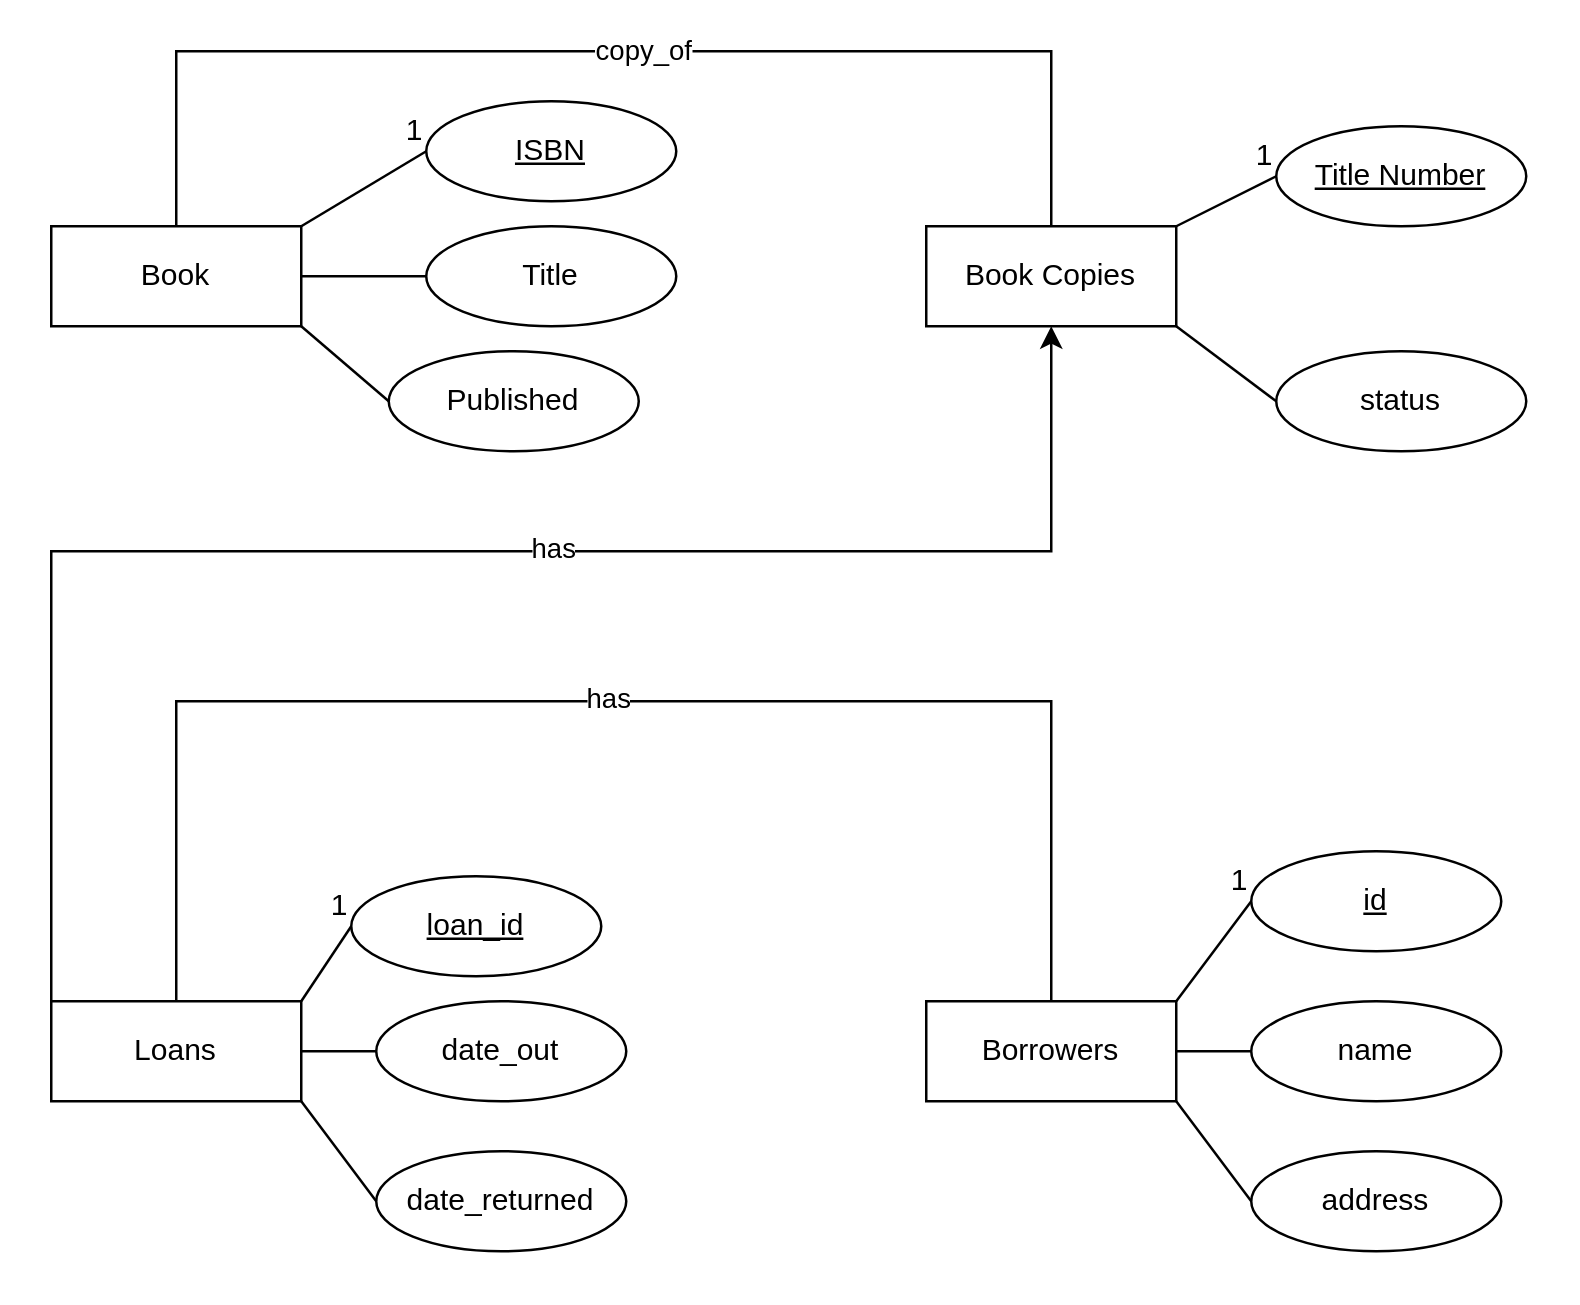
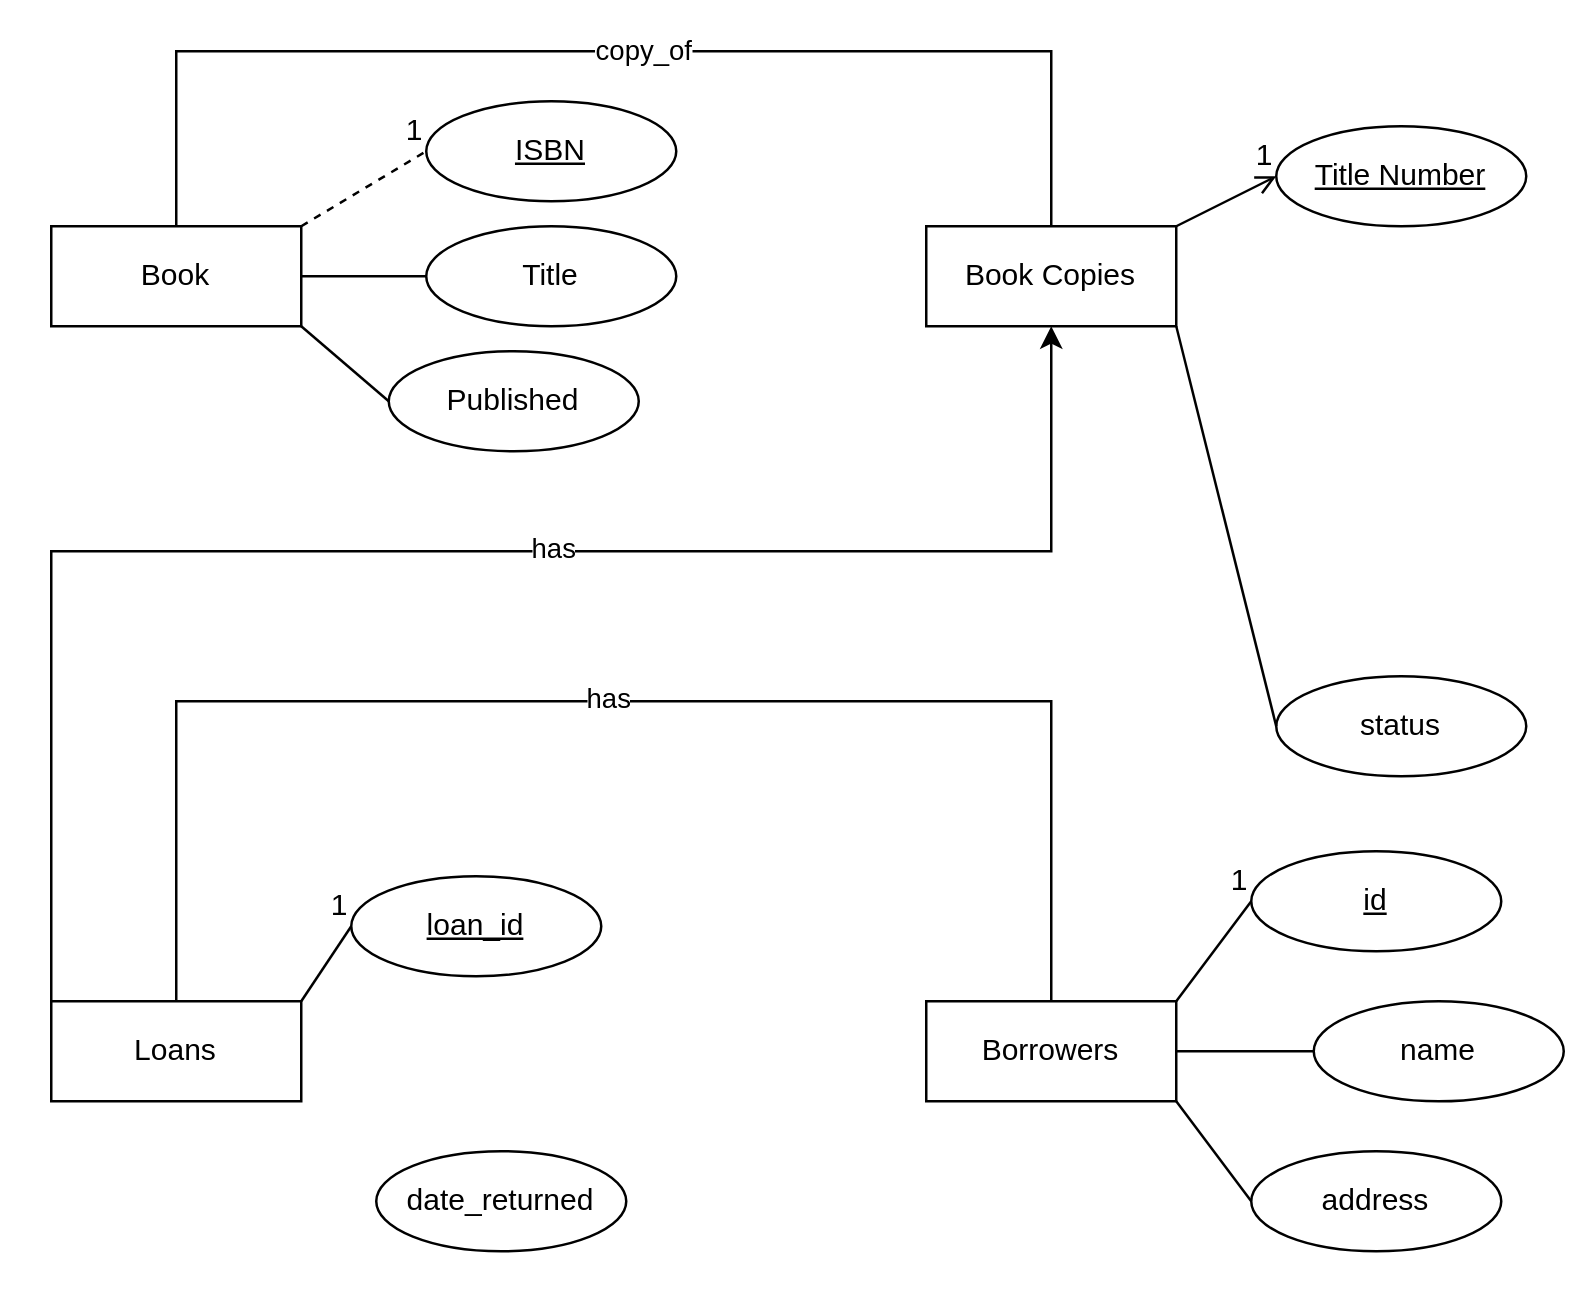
  <mxCell id="0" />
  <mxCell id="1" parent="0" />
  <mxCell id="2" value="id" style="ellipse;whiteSpace=wrap;html=1;align=center;fontStyle=4;" vertex="1" parent="1"><mxGeometry x="500" y="340" width="100" height="40" as="geometry" /></mxCell>
- <mxCell id="3" value="name" style="ellipse;whiteSpace=wrap;html=1;align=center;" vertex="1" parent="1"><mxGeometry x="500" y="400" width="100" height="40" as="geometry" /></mxCell>
+ <mxCell id="3" value="name" style="ellipse;whiteSpace=wrap;html=1;align=center;" vertex="1" parent="1"><mxGeometry x="525" y="400" width="100" height="40" as="geometry" /></mxCell>
  <mxCell id="4" value="address" style="ellipse;whiteSpace=wrap;html=1;align=center;" vertex="1" parent="1"><mxGeometry x="500" y="460" width="100" height="40" as="geometry" /></mxCell>
  <mxCell id="5" value="Borrowers" style="whiteSpace=wrap;html=1;align=center;" vertex="1" parent="1"><mxGeometry x="370" y="400" width="100" height="40" as="geometry" /></mxCell>
  <mxCell id="6" value="" style="endArrow=none;html=1;rounded=0;entryX=0;entryY=0.5;entryDx=0;entryDy=0;exitX=1;exitY=0;exitDx=0;exitDy=0;" edge="1" parent="1" source="5" target="2"><mxGeometry relative="1" as="geometry"><mxPoint x="290" y="280" as="sourcePoint" /><mxPoint x="450" y="280" as="targetPoint" /></mxGeometry></mxCell>
  <mxCell id="7" value="1" style="resizable=0;html=1;whiteSpace=wrap;align=right;verticalAlign=bottom;" connectable="0" vertex="1" parent="6"><mxGeometry x="1" relative="1" as="geometry" /></mxCell>
  <mxCell id="8" value="" style="endArrow=none;html=1;rounded=0;entryX=0;entryY=0.5;entryDx=0;entryDy=0;exitX=1;exitY=0.5;exitDx=0;exitDy=0;" edge="1" parent="1" source="5" target="3"><mxGeometry relative="1" as="geometry"><mxPoint x="290" y="280" as="sourcePoint" /><mxPoint x="450" y="280" as="targetPoint" /></mxGeometry></mxCell>
  <mxCell id="9" value="" style="endArrow=none;html=1;rounded=0;entryX=0;entryY=0.5;entryDx=0;entryDy=0;exitX=1;exitY=1;exitDx=0;exitDy=0;" edge="1" parent="1" source="5" target="4"><mxGeometry relative="1" as="geometry"><mxPoint x="290" y="280" as="sourcePoint" /><mxPoint x="450" y="280" as="targetPoint" /></mxGeometry></mxCell>
  <mxCell id="10" value="Loans" style="whiteSpace=wrap;html=1;align=center;" vertex="1" parent="1"><mxGeometry x="20" y="400" width="100" height="40" as="geometry" /></mxCell>
- <mxCell id="11" value="date_out" style="ellipse;whiteSpace=wrap;html=1;align=center;" vertex="1" parent="1"><mxGeometry x="150" y="400" width="100" height="40" as="geometry" /></mxCell>
  <mxCell id="12" value="date_returned" style="ellipse;whiteSpace=wrap;html=1;align=center;" vertex="1" parent="1"><mxGeometry x="150" y="460" width="100" height="40" as="geometry" /></mxCell>
  <mxCell id="13" value="loan_id" style="ellipse;whiteSpace=wrap;html=1;align=center;fontStyle=4;" vertex="1" parent="1"><mxGeometry x="140" y="350" width="100" height="40" as="geometry" /></mxCell>
  <mxCell id="14" value="" style="endArrow=none;html=1;rounded=0;exitX=1;exitY=0;exitDx=0;exitDy=0;entryX=0;entryY=0.5;entryDx=0;entryDy=0;" edge="1" parent="1" source="10" target="13"><mxGeometry relative="1" as="geometry"><mxPoint x="290" y="280" as="sourcePoint" /><mxPoint x="450" y="280" as="targetPoint" /></mxGeometry></mxCell>
  <mxCell id="15" value="1" style="resizable=0;html=1;whiteSpace=wrap;align=right;verticalAlign=bottom;" connectable="0" vertex="1" parent="14"><mxGeometry x="1" relative="1" as="geometry" /></mxCell>
- <mxCell id="16" value="" style="endArrow=none;html=1;rounded=0;exitX=1;exitY=0.5;exitDx=0;exitDy=0;entryX=0;entryY=0.5;entryDx=0;entryDy=0;" edge="1" parent="1" source="10" target="11"><mxGeometry relative="1" as="geometry"><mxPoint x="290" y="280" as="sourcePoint" /><mxPoint x="450" y="280" as="targetPoint" /></mxGeometry></mxCell>
- <mxCell id="17" value="" style="endArrow=none;html=1;rounded=0;exitX=1;exitY=1;exitDx=0;exitDy=0;entryX=0;entryY=0.5;entryDx=0;entryDy=0;" edge="1" parent="1" source="10" target="12"><mxGeometry relative="1" as="geometry"><mxPoint x="290" y="280" as="sourcePoint" /><mxPoint x="450" y="280" as="targetPoint" /></mxGeometry></mxCell>
  <mxCell id="18" value="" style="endArrow=none;html=1;rounded=0;exitX=0.5;exitY=0;exitDx=0;exitDy=0;entryX=0.5;entryY=0;entryDx=0;entryDy=0;" edge="1" parent="1" source="10" target="5"><mxGeometry relative="1" as="geometry"><mxPoint x="50" y="290" as="sourcePoint" /><mxPoint x="210" y="290" as="targetPoint" /><Array as="points"><mxPoint x="70" y="280" /><mxPoint x="420" y="280" /></Array></mxGeometry></mxCell>
  <mxCell id="19" value="has" style="edgeLabel;html=1;align=center;verticalAlign=middle;resizable=0;points=[];" vertex="1" connectable="0" parent="18"><mxGeometry x="0.412" y="2" relative="1" as="geometry"><mxPoint x="-125" as="offset" /></mxGeometry></mxCell>
  <mxCell id="20" value="Book" style="whiteSpace=wrap;html=1;align=center;" vertex="1" parent="1"><mxGeometry x="20" y="90" width="100" height="40" as="geometry" /></mxCell>
  <mxCell id="21" value="Title" style="ellipse;whiteSpace=wrap;html=1;align=center;" vertex="1" parent="1"><mxGeometry x="170" y="90" width="100" height="40" as="geometry" /></mxCell>
  <mxCell id="22" value="Published" style="ellipse;whiteSpace=wrap;html=1;align=center;" vertex="1" parent="1"><mxGeometry x="155" y="140" width="100" height="40" as="geometry" /></mxCell>
  <mxCell id="23" value="ISBN" style="ellipse;whiteSpace=wrap;html=1;align=center;fontStyle=4;" vertex="1" parent="1"><mxGeometry x="170" y="40" width="100" height="40" as="geometry" /></mxCell>
  <mxCell id="24" value="" style="endArrow=none;html=1;rounded=0;entryX=0;entryY=0.5;entryDx=0;entryDy=0;exitX=1;exitY=1;exitDx=0;exitDy=0;" edge="1" parent="1" source="20" target="22"><mxGeometry relative="1" as="geometry"><mxPoint x="20" y="180" as="sourcePoint" /><mxPoint x="180" y="180" as="targetPoint" /></mxGeometry></mxCell>
  <mxCell id="25" value="" style="endArrow=none;html=1;rounded=0;exitX=1;exitY=0.5;exitDx=0;exitDy=0;" edge="1" parent="1" source="20"><mxGeometry relative="1" as="geometry"><mxPoint x="270" y="129" as="sourcePoint" /><mxPoint x="170" y="110" as="targetPoint" /></mxGeometry></mxCell>
- <mxCell id="26" value="" style="endArrow=none;html=1;rounded=0;exitX=1;exitY=0;exitDx=0;exitDy=0;entryX=0;entryY=0.5;entryDx=0;entryDy=0;" edge="1" parent="1" source="20" target="23"><mxGeometry relative="1" as="geometry"><mxPoint x="10" y="220" as="sourcePoint" /><mxPoint x="170" y="220" as="targetPoint" /></mxGeometry></mxCell>
+ <mxCell id="26" value="" style="endArrow=none;html=1;rounded=0;exitX=1;exitY=0;exitDx=0;exitDy=0;entryX=0;entryY=0.5;entryDx=0;entryDy=0;dashed=1;" edge="1" parent="1" source="20" target="23"><mxGeometry relative="1" as="geometry"><mxPoint x="10" y="220" as="sourcePoint" /><mxPoint x="170" y="220" as="targetPoint" /></mxGeometry></mxCell>
  <mxCell id="27" value="1" style="resizable=0;html=1;whiteSpace=wrap;align=right;verticalAlign=bottom;" connectable="0" vertex="1" parent="26"><mxGeometry x="1" relative="1" as="geometry" /></mxCell>
  <mxCell id="28" value="Book Copies" style="whiteSpace=wrap;html=1;align=center;" vertex="1" parent="1"><mxGeometry x="370" y="90" width="100" height="40" as="geometry" /></mxCell>
  <mxCell id="29" value="Title Number" style="ellipse;whiteSpace=wrap;html=1;align=center;fontStyle=4;" vertex="1" parent="1"><mxGeometry x="510" y="50" width="100" height="40" as="geometry" /></mxCell>
- <mxCell id="30" value="status" style="ellipse;whiteSpace=wrap;html=1;align=center;" vertex="1" parent="1"><mxGeometry x="510" y="140" width="100" height="40" as="geometry" /></mxCell>
- <mxCell id="31" value="" style="endArrow=none;html=1;rounded=0;entryX=0;entryY=0.5;entryDx=0;entryDy=0;exitX=1;exitY=0;exitDx=0;exitDy=0;" edge="1" parent="1" source="28" target="29"><mxGeometry relative="1" as="geometry"><mxPoint x="330" y="169.5" as="sourcePoint" /><mxPoint x="490" y="169.5" as="targetPoint" /></mxGeometry></mxCell>
+ <mxCell id="30" value="status" style="ellipse;whiteSpace=wrap;html=1;align=center;" vertex="1" parent="1"><mxGeometry x="510" y="270" width="100" height="40" as="geometry" /></mxCell>
+ <mxCell id="31" value="" style="endArrow=open;html=1;rounded=0;entryX=0;entryY=0.5;entryDx=0;entryDy=0;exitX=1;exitY=0;exitDx=0;exitDy=0;" edge="1" parent="1" source="28" target="29"><mxGeometry relative="1" as="geometry"><mxPoint x="330" y="169.5" as="sourcePoint" /><mxPoint x="490" y="169.5" as="targetPoint" /></mxGeometry></mxCell>
  <mxCell id="32" value="1" style="resizable=0;html=1;whiteSpace=wrap;align=right;verticalAlign=bottom;" connectable="0" vertex="1" parent="31"><mxGeometry x="1" relative="1" as="geometry" /></mxCell>
  <mxCell id="33" value="" style="endArrow=none;html=1;rounded=0;entryX=0;entryY=0.5;entryDx=0;entryDy=0;exitX=1;exitY=1;exitDx=0;exitDy=0;" edge="1" parent="1" source="28" target="30"><mxGeometry relative="1" as="geometry"><mxPoint x="330" y="180" as="sourcePoint" /><mxPoint x="490" y="180" as="targetPoint" /></mxGeometry></mxCell>
  <mxCell id="34" value="" style="endArrow=none;html=1;rounded=0;entryX=0.5;entryY=0;entryDx=0;entryDy=0;exitX=0.5;exitY=0;exitDx=0;exitDy=0;" edge="1" parent="1" source="20" target="28"><mxGeometry relative="1" as="geometry"><mxPoint x="70" y="20" as="sourcePoint" /><mxPoint x="440" y="20" as="targetPoint" /><Array as="points"><mxPoint x="70" y="20" /><mxPoint x="420" y="20" /></Array></mxGeometry></mxCell>
  <mxCell id="35" value="copy_of" style="edgeLabel;html=1;align=center;verticalAlign=middle;resizable=0;points=[];" vertex="1" connectable="0" parent="34"><mxGeometry x="0.044" y="1" relative="1" as="geometry"><mxPoint as="offset" /></mxGeometry></mxCell>
  <mxCell id="36" value="" style="endArrow=classic;html=1;rounded=0;exitX=0;exitY=0;exitDx=0;exitDy=0;entryX=0.5;entryY=1;entryDx=0;entryDy=0;" edge="1" parent="1" source="10" target="28"><mxGeometry width="50" height="50" relative="1" as="geometry"><mxPoint x="20" y="360" as="sourcePoint" /><mxPoint x="420" y="140" as="targetPoint" /><Array as="points"><mxPoint x="20" y="220" /><mxPoint x="420" y="220" /></Array></mxGeometry></mxCell>
  <mxCell id="37" value="has" style="edgeLabel;html=1;align=center;verticalAlign=middle;resizable=0;points=[];" vertex="1" connectable="0" parent="36"><mxGeometry x="-0.03" y="2" relative="1" as="geometry"><mxPoint x="55" as="offset" /></mxGeometry></mxCell>
